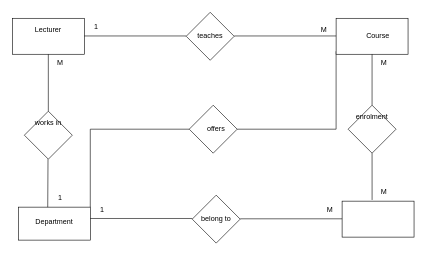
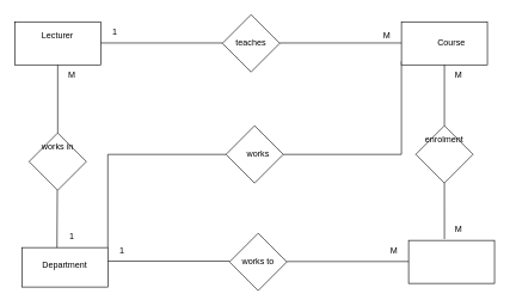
  <mxCell id="0" />
  <mxCell id="1" parent="0" />
  <mxCell id="2" value="" style="endArrow=none;html=1;rounded=0;entryX=0;entryY=0.5;entryDx=0;entryDy=0;" edge="1" parent="1"><mxGeometry width="50" height="50" relative="1" as="geometry"><mxPoint x="560" y="85" as="sourcePoint" /><mxPoint x="395" y="215" as="targetPoint" /><Array as="points"><mxPoint x="560" y="215" /></Array></mxGeometry></mxCell>
  <mxCell id="3" value="" style="rounded=0;whiteSpace=wrap;html=1;" vertex="1" parent="1"><mxGeometry x="560" y="30" width="120" height="60" as="geometry" /></mxCell>
  <mxCell id="4" value="" style="rounded=0;whiteSpace=wrap;html=1;" vertex="1" parent="1"><mxGeometry x="20" y="30" width="120" height="60" as="geometry" /></mxCell>
  <mxCell id="5" value="" style="rhombus;whiteSpace=wrap;html=1;" vertex="1" parent="1"><mxGeometry x="580" y="175" width="80" height="80" as="geometry" /></mxCell>
  <mxCell id="6" value="Lecturer" style="text;html=1;align=center;verticalAlign=middle;whiteSpace=wrap;rounded=0;" vertex="1" parent="1"><mxGeometry x="50" y="35" width="60" height="30" as="geometry" /></mxCell>
  <mxCell id="7" value="enrolment" style="text;html=1;align=center;verticalAlign=middle;whiteSpace=wrap;rounded=0;" vertex="1" parent="1"><mxGeometry x="590" y="180" width="60" height="30" as="geometry" /></mxCell>
  <mxCell id="8" value="" style="rounded=0;whiteSpace=wrap;html=1;" vertex="1" parent="1"><mxGeometry x="570" y="335" width="120" height="60" as="geometry" /></mxCell>
  <mxCell id="9" value="" style="rhombus;whiteSpace=wrap;html=1;" vertex="1" parent="1"><mxGeometry x="310" y="20" width="80" height="80" as="geometry" /></mxCell>
  <mxCell id="10" value="teaches" style="text;html=1;align=center;verticalAlign=middle;whiteSpace=wrap;rounded=0;" vertex="1" parent="1"><mxGeometry x="320" y="45" width="60" height="30" as="geometry" /></mxCell>
  <mxCell id="11" value="" style="rounded=0;whiteSpace=wrap;html=1;" vertex="1" parent="1"><mxGeometry x="30" y="345" width="120" height="55" as="geometry" /></mxCell>
  <mxCell id="12" value="Department" style="text;html=1;align=center;verticalAlign=middle;whiteSpace=wrap;rounded=0;" vertex="1" parent="1"><mxGeometry x="60" y="355" width="60" height="30" as="geometry" /></mxCell>
  <mxCell id="13" value="" style="rhombus;whiteSpace=wrap;html=1;" vertex="1" parent="1"><mxGeometry x="320" y="325" width="80" height="80" as="geometry" /></mxCell>
- <mxCell id="14" value="belong to" style="text;html=1;align=center;verticalAlign=middle;whiteSpace=wrap;rounded=0;" vertex="1" parent="1"><mxGeometry x="315" y="350" width="90" height="30" as="geometry" /></mxCell>
+ <mxCell id="14" value="works to" style="text;html=1;align=center;verticalAlign=middle;whiteSpace=wrap;rounded=0;" vertex="1" parent="1"><mxGeometry x="315" y="350" width="90" height="30" as="geometry" /></mxCell>
  <mxCell id="15" value="" style="rhombus;whiteSpace=wrap;html=1;" vertex="1" parent="1"><mxGeometry x="315" y="175" width="80" height="80" as="geometry" /></mxCell>
- <mxCell id="16" value="offers" style="text;html=1;align=center;verticalAlign=middle;whiteSpace=wrap;rounded=0;" vertex="1" parent="1"><mxGeometry x="330" y="200" width="60" height="30" as="geometry" /></mxCell>
+ <mxCell id="16" value="works" style="text;html=1;align=center;verticalAlign=middle;whiteSpace=wrap;rounded=0;" vertex="1" parent="1"><mxGeometry x="330" y="200" width="60" height="30" as="geometry" /></mxCell>
  <mxCell id="17" value="" style="endArrow=none;html=1;rounded=0;exitX=1;exitY=0.5;exitDx=0;exitDy=0;entryX=0;entryY=0.5;entryDx=0;entryDy=0;" edge="1" parent="1"><mxGeometry width="50" height="50" relative="1" as="geometry"><mxPoint x="140" y="59.47" as="sourcePoint" /><mxPoint x="310" y="59.47" as="targetPoint" /></mxGeometry></mxCell>
  <mxCell id="18" value="" style="endArrow=none;html=1;rounded=0;exitX=1;exitY=0.5;exitDx=0;exitDy=0;entryX=0;entryY=0.5;entryDx=0;entryDy=0;" edge="1" parent="1"><mxGeometry width="50" height="50" relative="1" as="geometry"><mxPoint x="390" y="59.47" as="sourcePoint" /><mxPoint x="560" y="59.47" as="targetPoint" /></mxGeometry></mxCell>
  <mxCell id="19" value="1" style="text;html=1;align=center;verticalAlign=middle;whiteSpace=wrap;rounded=0;" vertex="1" parent="1"><mxGeometry x="130" y="30" width="60" height="30" as="geometry" /></mxCell>
  <mxCell id="20" value="M" style="text;html=1;align=center;verticalAlign=middle;whiteSpace=wrap;rounded=0;" vertex="1" parent="1"><mxGeometry x="510" y="35" width="60" height="30" as="geometry" /></mxCell>
  <mxCell id="21" value="Course" style="text;html=1;align=center;verticalAlign=middle;whiteSpace=wrap;rounded=0;" vertex="1" parent="1"><mxGeometry x="600" y="45" width="60" height="30" as="geometry" /></mxCell>
  <mxCell id="22" value="" style="endArrow=none;html=1;rounded=0;entryX=0.5;entryY=1;entryDx=0;entryDy=0;exitX=0.5;exitY=0;exitDx=0;exitDy=0;" edge="1" parent="1" source="5" target="3"><mxGeometry width="50" height="50" relative="1" as="geometry"><mxPoint x="430" y="245" as="sourcePoint" /><mxPoint x="480" y="195" as="targetPoint" /></mxGeometry></mxCell>
  <mxCell id="23" value="" style="endArrow=none;html=1;rounded=0;entryX=0.5;entryY=1;entryDx=0;entryDy=0;exitX=0.417;exitY=-0.033;exitDx=0;exitDy=0;exitPerimeter=0;" edge="1" parent="1" source="8" target="5"><mxGeometry width="50" height="50" relative="1" as="geometry"><mxPoint x="430" y="245" as="sourcePoint" /><mxPoint x="480" y="195" as="targetPoint" /></mxGeometry></mxCell>
  <mxCell id="24" value="M" style="text;html=1;align=center;verticalAlign=middle;whiteSpace=wrap;rounded=0;" vertex="1" parent="1"><mxGeometry x="610" y="90" width="60" height="30" as="geometry" /></mxCell>
  <mxCell id="25" value="M" style="text;html=1;align=center;verticalAlign=middle;whiteSpace=wrap;rounded=0;" vertex="1" parent="1"><mxGeometry x="610" y="305" width="60" height="30" as="geometry" /></mxCell>
  <mxCell id="26" value="" style="endArrow=none;html=1;rounded=0;exitX=1;exitY=0.5;exitDx=0;exitDy=0;entryX=0;entryY=0.5;entryDx=0;entryDy=0;" edge="1" parent="1"><mxGeometry width="50" height="50" relative="1" as="geometry"><mxPoint x="400" y="364.47" as="sourcePoint" /><mxPoint x="570" y="364.47" as="targetPoint" /></mxGeometry></mxCell>
  <mxCell id="27" value="M" style="text;html=1;align=center;verticalAlign=middle;whiteSpace=wrap;rounded=0;" vertex="1" parent="1"><mxGeometry x="520" y="335" width="60" height="30" as="geometry" /></mxCell>
  <mxCell id="28" value="" style="endArrow=none;html=1;rounded=0;exitX=1;exitY=0.5;exitDx=0;exitDy=0;entryX=0;entryY=0.5;entryDx=0;entryDy=0;" edge="1" parent="1"><mxGeometry width="50" height="50" relative="1" as="geometry"><mxPoint x="150" y="363.95" as="sourcePoint" /><mxPoint x="320" y="363.95" as="targetPoint" /></mxGeometry></mxCell>
  <mxCell id="29" value="1" style="text;html=1;align=center;verticalAlign=middle;whiteSpace=wrap;rounded=0;" vertex="1" parent="1"><mxGeometry x="140" y="335" width="60" height="30" as="geometry" /></mxCell>
  <mxCell id="30" value="" style="rhombus;whiteSpace=wrap;html=1;" vertex="1" parent="1"><mxGeometry x="40" y="185" width="80" height="80" as="geometry" /></mxCell>
  <mxCell id="31" value="works in" style="text;html=1;align=center;verticalAlign=middle;whiteSpace=wrap;rounded=0;" vertex="1" parent="1"><mxGeometry x="50" y="190" width="60" height="30" as="geometry" /></mxCell>
  <mxCell id="32" value="" style="endArrow=none;html=1;rounded=0;entryX=0.5;entryY=1;entryDx=0;entryDy=0;" edge="1" parent="1" source="30" target="4"><mxGeometry width="50" height="50" relative="1" as="geometry"><mxPoint x="430" y="245" as="sourcePoint" /><mxPoint x="480" y="195" as="targetPoint" /></mxGeometry></mxCell>
  <mxCell id="33" value="" style="endArrow=none;html=1;rounded=0;entryX=0.5;entryY=1;entryDx=0;entryDy=0;" edge="1" parent="1"><mxGeometry width="50" height="50" relative="1" as="geometry"><mxPoint x="79" y="345" as="sourcePoint" /><mxPoint x="79.47" y="265" as="targetPoint" /></mxGeometry></mxCell>
  <mxCell id="34" value="M" style="text;html=1;align=center;verticalAlign=middle;whiteSpace=wrap;rounded=0;" vertex="1" parent="1"><mxGeometry x="70" y="90" width="60" height="30" as="geometry" /></mxCell>
  <mxCell id="35" value="1" style="text;html=1;align=center;verticalAlign=middle;whiteSpace=wrap;rounded=0;" vertex="1" parent="1"><mxGeometry x="70" y="315" width="60" height="30" as="geometry" /></mxCell>
  <mxCell id="36" value="" style="endArrow=none;html=1;rounded=0;entryX=0;entryY=0.5;entryDx=0;entryDy=0;" edge="1" parent="1" target="15"><mxGeometry width="50" height="50" relative="1" as="geometry"><mxPoint x="150" y="345" as="sourcePoint" /><mxPoint x="490" y="275" as="targetPoint" /><Array as="points"><mxPoint x="150" y="215" /></Array></mxGeometry></mxCell>
